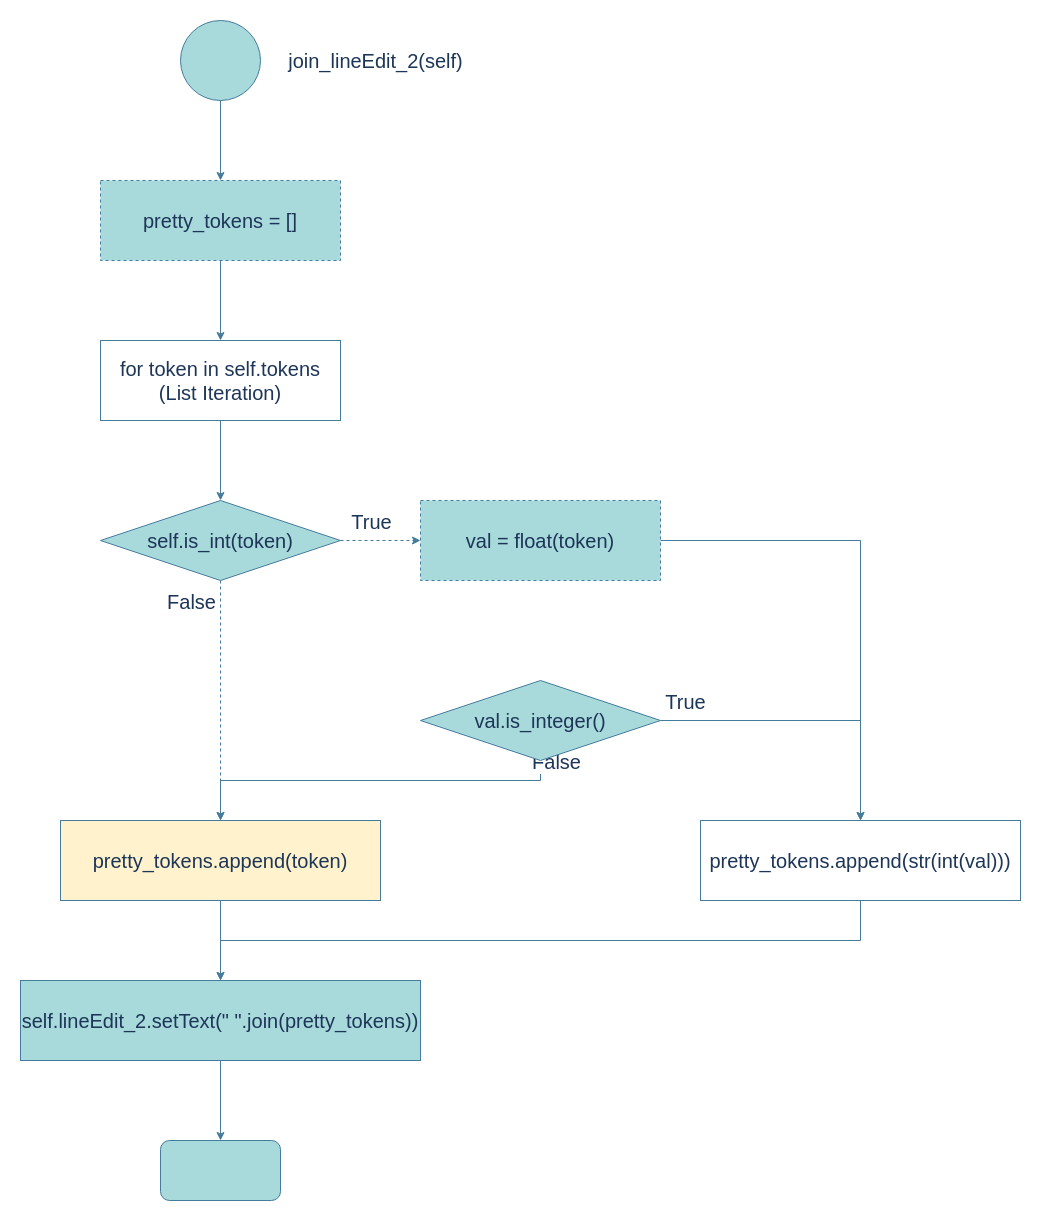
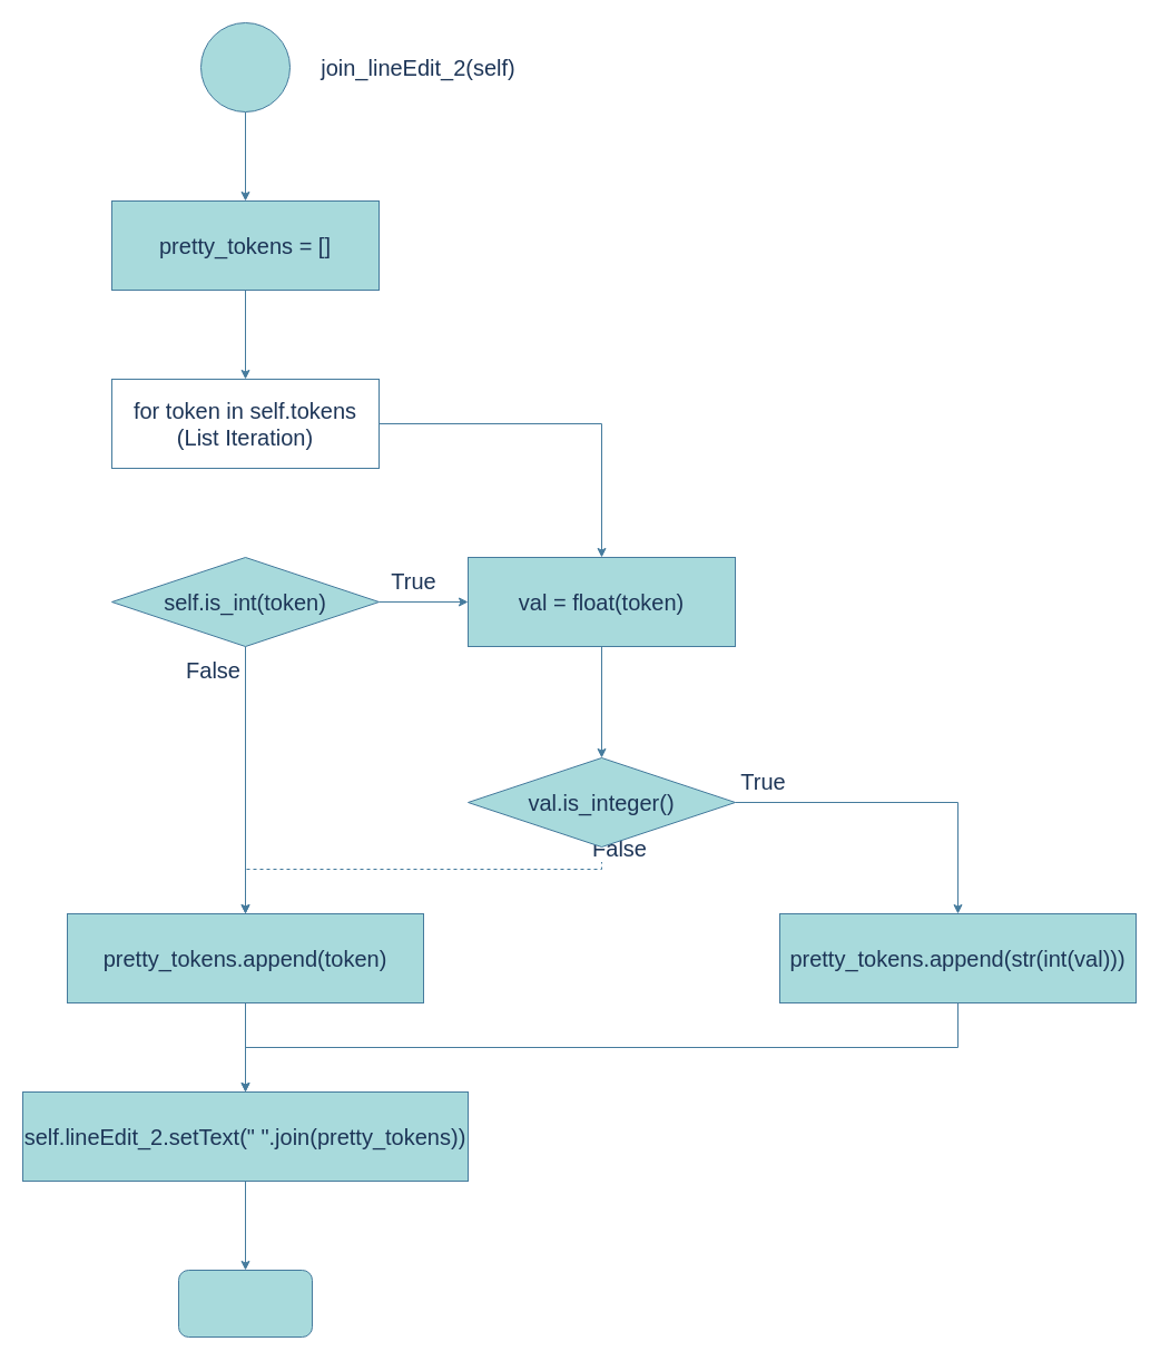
  <mxCell id="0" />
  <mxCell id="1" parent="0" />
  <mxCell id="2" value="" style="edgeStyle=orthogonalEdgeStyle;rounded=0;orthogonalLoop=1;jettySize=auto;html=1;labelBackgroundColor=none;strokeColor=#457B9D;fontColor=default;" edge="1" parent="1" source="3" target="5"><mxGeometry relative="1" as="geometry" /></mxCell>
  <mxCell id="3" value="" style="ellipse;whiteSpace=wrap;html=1;labelBackgroundColor=none;fillColor=#A8DADC;strokeColor=#457B9D;fontColor=#1D3557;" vertex="1" parent="1"><mxGeometry x="180" y="20" width="80" height="80" as="geometry" /></mxCell>
  <mxCell id="4" value="" style="edgeStyle=orthogonalEdgeStyle;rounded=0;orthogonalLoop=1;jettySize=auto;html=1;strokeColor=#457B9D;fontColor=#1D3557;fillColor=#A8DADC;" edge="1" parent="1" source="5" target="8"><mxGeometry relative="1" as="geometry" /></mxCell>
- <mxCell id="5" value="pretty_tokens = []" style="whiteSpace=wrap;html=1;labelBackgroundColor=none;fillColor=#A8DADC;strokeColor=#457B9D;fontColor=#1D3557;fontSize=20;dashed=1;" vertex="1" parent="1"><mxGeometry x="100" y="180" width="240" height="80" as="geometry" /></mxCell>
+ <mxCell id="5" value="pretty_tokens = []" style="whiteSpace=wrap;html=1;labelBackgroundColor=none;fillColor=#A8DADC;strokeColor=#457B9D;fontColor=#1D3557;fontSize=20;" vertex="1" parent="1"><mxGeometry x="100" y="180" width="240" height="80" as="geometry" /></mxCell>
  <mxCell id="6" value="join_lineEdit_2(self)" style="text;html=1;align=center;verticalAlign=middle;resizable=0;points=[];autosize=1;strokeColor=none;fillColor=none;fontColor=#1D3557;fontSize=20;" vertex="1" parent="1"><mxGeometry x="260" y="40" width="230" height="40" as="geometry" /></mxCell>
- <mxCell id="7" value="" style="edgeStyle=orthogonalEdgeStyle;rounded=0;orthogonalLoop=1;jettySize=auto;html=1;strokeColor=#457B9D;fontColor=#1D3557;fillColor=#A8DADC;" edge="1" parent="1" source="8" target="13"><mxGeometry relative="1" as="geometry" /></mxCell>
+ <mxCell id="7" value="" style="edgeStyle=orthogonalEdgeStyle;rounded=0;orthogonalLoop=1;jettySize=auto;html=1;strokeColor=#457B9D;fontColor=#1D3557;fillColor=#A8DADC;" edge="1" parent="1" source="8" target="15"><mxGeometry relative="1" as="geometry" /></mxCell>
  <mxCell id="8" value="for token in self.tokens&lt;br&gt;(List Iteration)" style="whiteSpace=wrap;html=1;fontSize=20;fillColor=#ffffff;strokeColor=#457B9D;fontColor=#1D3557;labelBackgroundColor=none;" vertex="1" parent="1"><mxGeometry x="100" y="340" width="240" height="80" as="geometry" /></mxCell>
- <mxCell id="9" value="" style="edgeStyle=orthogonalEdgeStyle;rounded=0;orthogonalLoop=1;jettySize=auto;html=1;strokeColor=#457B9D;fontColor=#1D3557;fillColor=#A8DADC;dashed=1;" edge="1" parent="1" source="13" target="15"><mxGeometry relative="1" as="geometry" /></mxCell>
+ <mxCell id="9" value="" style="edgeStyle=orthogonalEdgeStyle;rounded=0;orthogonalLoop=1;jettySize=auto;html=1;strokeColor=#457B9D;fontColor=#1D3557;fillColor=#A8DADC;" edge="1" parent="1" source="13" target="15"><mxGeometry relative="1" as="geometry" /></mxCell>
  <mxCell id="10" value="True" style="edgeLabel;html=1;align=center;verticalAlign=middle;resizable=0;points=[];strokeColor=#457B9D;fontColor=#1D3557;fillColor=#A8DADC;fontSize=20;" vertex="1" connectable="0" parent="9"><mxGeometry x="-0.578" relative="1" as="geometry"><mxPoint x="13" y="-20" as="offset" /></mxGeometry></mxCell>
- <mxCell id="11" style="edgeStyle=orthogonalEdgeStyle;rounded=0;orthogonalLoop=1;jettySize=auto;html=1;entryX=0.5;entryY=0;entryDx=0;entryDy=0;strokeColor=#457B9D;fontColor=#1D3557;fillColor=#A8DADC;dashed=1;" edge="1" parent="1" source="13" target="24"><mxGeometry relative="1" as="geometry" /></mxCell>
+ <mxCell id="11" style="edgeStyle=orthogonalEdgeStyle;rounded=0;orthogonalLoop=1;jettySize=auto;html=1;entryX=0.5;entryY=0;entryDx=0;entryDy=0;strokeColor=#457B9D;fontColor=#1D3557;fillColor=#A8DADC;" edge="1" parent="1" source="13" target="24"><mxGeometry relative="1" as="geometry" /></mxCell>
  <mxCell id="12" value="False" style="edgeLabel;html=1;align=center;verticalAlign=middle;resizable=0;points=[];strokeColor=#457B9D;fontColor=#1D3557;fillColor=#A8DADC;fontSize=20;" vertex="1" connectable="0" parent="11"><mxGeometry x="-0.87" y="-1" relative="1" as="geometry"><mxPoint x="-29" y="4" as="offset" /></mxGeometry></mxCell>
  <mxCell id="13" value="self.is_int(token)" style="rhombus;whiteSpace=wrap;html=1;fontSize=20;fillColor=#A8DADC;strokeColor=#457B9D;fontColor=#1D3557;labelBackgroundColor=none;" vertex="1" parent="1"><mxGeometry x="100" y="500" width="240" height="80" as="geometry" /></mxCell>
- <mxCell id="14" value="" style="edgeStyle=orthogonalEdgeStyle;rounded=0;orthogonalLoop=1;jettySize=auto;html=1;strokeColor=#457B9D;fontColor=#1D3557;fillColor=#A8DADC;" edge="1" parent="1" source="15" target="22"><mxGeometry relative="1" as="geometry" /></mxCell>
- <mxCell id="15" value="val = float(token)" style="whiteSpace=wrap;html=1;fontSize=20;fillColor=#A8DADC;strokeColor=#457B9D;fontColor=#1D3557;labelBackgroundColor=none;dashed=1;" vertex="1" parent="1"><mxGeometry x="420" y="500" width="240" height="80" as="geometry" /></mxCell>
+ <mxCell id="14" value="" style="edgeStyle=orthogonalEdgeStyle;rounded=0;orthogonalLoop=1;jettySize=auto;html=1;strokeColor=#457B9D;fontColor=#1D3557;fillColor=#A8DADC;" edge="1" parent="1" source="15" target="20"><mxGeometry relative="1" as="geometry" /></mxCell>
+ <mxCell id="15" value="val = float(token)" style="whiteSpace=wrap;html=1;fontSize=20;fillColor=#A8DADC;strokeColor=#457B9D;fontColor=#1D3557;labelBackgroundColor=none;" vertex="1" parent="1"><mxGeometry x="420" y="500" width="240" height="80" as="geometry" /></mxCell>
  <mxCell id="16" value="" style="edgeStyle=orthogonalEdgeStyle;rounded=0;orthogonalLoop=1;jettySize=auto;html=1;strokeColor=#457B9D;fontColor=#1D3557;fillColor=#A8DADC;" edge="1" parent="1" source="20" target="22"><mxGeometry relative="1" as="geometry" /></mxCell>
  <mxCell id="17" value="True" style="edgeLabel;html=1;align=center;verticalAlign=middle;resizable=0;points=[];strokeColor=#457B9D;fontColor=#1D3557;fillColor=#A8DADC;fontSize=20;" vertex="1" connectable="0" parent="16"><mxGeometry x="-0.579" y="-3" relative="1" as="geometry"><mxPoint x="-39" y="-23" as="offset" /></mxGeometry></mxCell>
- <mxCell id="18" value="" style="edgeStyle=orthogonalEdgeStyle;rounded=0;orthogonalLoop=1;jettySize=auto;html=1;strokeColor=#457B9D;fontColor=#1D3557;fillColor=#A8DADC;entryX=0.5;entryY=0;entryDx=0;entryDy=0;" edge="1" parent="1" source="20" target="24"><mxGeometry relative="1" as="geometry"><Array as="points"><mxPoint x="540" y="780" /><mxPoint x="220" y="780" /></Array></mxGeometry></mxCell>
+ <mxCell id="18" value="" style="edgeStyle=orthogonalEdgeStyle;rounded=0;orthogonalLoop=1;jettySize=auto;html=1;strokeColor=#457B9D;fontColor=#1D3557;fillColor=#A8DADC;entryX=0.5;entryY=0;entryDx=0;entryDy=0;dashed=1;" edge="1" parent="1" source="20" target="24"><mxGeometry relative="1" as="geometry"><Array as="points"><mxPoint x="540" y="780" /><mxPoint x="220" y="780" /></Array></mxGeometry></mxCell>
  <mxCell id="19" value="False" style="edgeLabel;html=1;align=center;verticalAlign=middle;resizable=0;points=[];strokeColor=#457B9D;fontColor=#1D3557;fillColor=#A8DADC;fontSize=20;" vertex="1" connectable="0" parent="18"><mxGeometry x="-0.475" y="2" relative="1" as="geometry"><mxPoint x="95" y="-22" as="offset" /></mxGeometry></mxCell>
  <mxCell id="20" value="val.is_integer()" style="rhombus;whiteSpace=wrap;html=1;fontSize=20;fillColor=#A8DADC;strokeColor=#457B9D;fontColor=#1D3557;labelBackgroundColor=none;" vertex="1" parent="1"><mxGeometry x="420" y="680" width="240" height="80" as="geometry" /></mxCell>
  <mxCell id="21" style="edgeStyle=orthogonalEdgeStyle;rounded=0;orthogonalLoop=1;jettySize=auto;html=1;entryX=0.5;entryY=0;entryDx=0;entryDy=0;strokeColor=#457B9D;fontColor=#1D3557;fillColor=#A8DADC;" edge="1" parent="1" source="22" target="26"><mxGeometry relative="1" as="geometry"><Array as="points"><mxPoint x="860" y="940" /><mxPoint x="220" y="940" /></Array></mxGeometry></mxCell>
- <mxCell id="22" value="pretty_tokens.append(str(int(val)))" style="whiteSpace=wrap;html=1;fontSize=20;fillColor=#ffffff;strokeColor=#457B9D;fontColor=#1D3557;labelBackgroundColor=none;" vertex="1" parent="1"><mxGeometry x="700" y="820" width="320" height="80" as="geometry" /></mxCell>
+ <mxCell id="22" value="pretty_tokens.append(str(int(val)))" style="whiteSpace=wrap;html=1;fontSize=20;fillColor=#A8DADC;strokeColor=#457B9D;fontColor=#1D3557;labelBackgroundColor=none;" vertex="1" parent="1"><mxGeometry x="700" y="820" width="320" height="80" as="geometry" /></mxCell>
  <mxCell id="23" value="" style="edgeStyle=orthogonalEdgeStyle;rounded=0;orthogonalLoop=1;jettySize=auto;html=1;strokeColor=#457B9D;fontColor=#1D3557;fillColor=#A8DADC;" edge="1" parent="1" source="24" target="26"><mxGeometry relative="1" as="geometry" /></mxCell>
- <mxCell id="24" value="pretty_tokens.append(token)" style="whiteSpace=wrap;html=1;fontSize=20;fillColor=#fff2cc;strokeColor=#457B9D;fontColor=#1D3557;labelBackgroundColor=none;" vertex="1" parent="1"><mxGeometry x="60" y="820" width="320" height="80" as="geometry" /></mxCell>
+ <mxCell id="24" value="pretty_tokens.append(token)" style="whiteSpace=wrap;html=1;fontSize=20;fillColor=#A8DADC;strokeColor=#457B9D;fontColor=#1D3557;labelBackgroundColor=none;" vertex="1" parent="1"><mxGeometry x="60" y="820" width="320" height="80" as="geometry" /></mxCell>
  <mxCell id="25" value="" style="edgeStyle=orthogonalEdgeStyle;rounded=0;orthogonalLoop=1;jettySize=auto;html=1;strokeColor=#457B9D;fontColor=#1D3557;fillColor=#A8DADC;" edge="1" parent="1" source="26" target="27"><mxGeometry relative="1" as="geometry" /></mxCell>
  <mxCell id="26" value="self.lineEdit_2.setText(&quot; &quot;.join(pretty_tokens))" style="whiteSpace=wrap;html=1;fontSize=20;fillColor=#A8DADC;strokeColor=#457B9D;fontColor=#1D3557;labelBackgroundColor=none;" vertex="1" parent="1"><mxGeometry x="20" y="980" width="400" height="80" as="geometry" /></mxCell>
  <mxCell id="27" value="" style="rounded=1;whiteSpace=wrap;html=1;fontSize=20;fillColor=#A8DADC;strokeColor=#457B9D;fontColor=#1D3557;labelBackgroundColor=none;" vertex="1" parent="1"><mxGeometry x="160" y="1140" width="120" height="60" as="geometry" /></mxCell>
